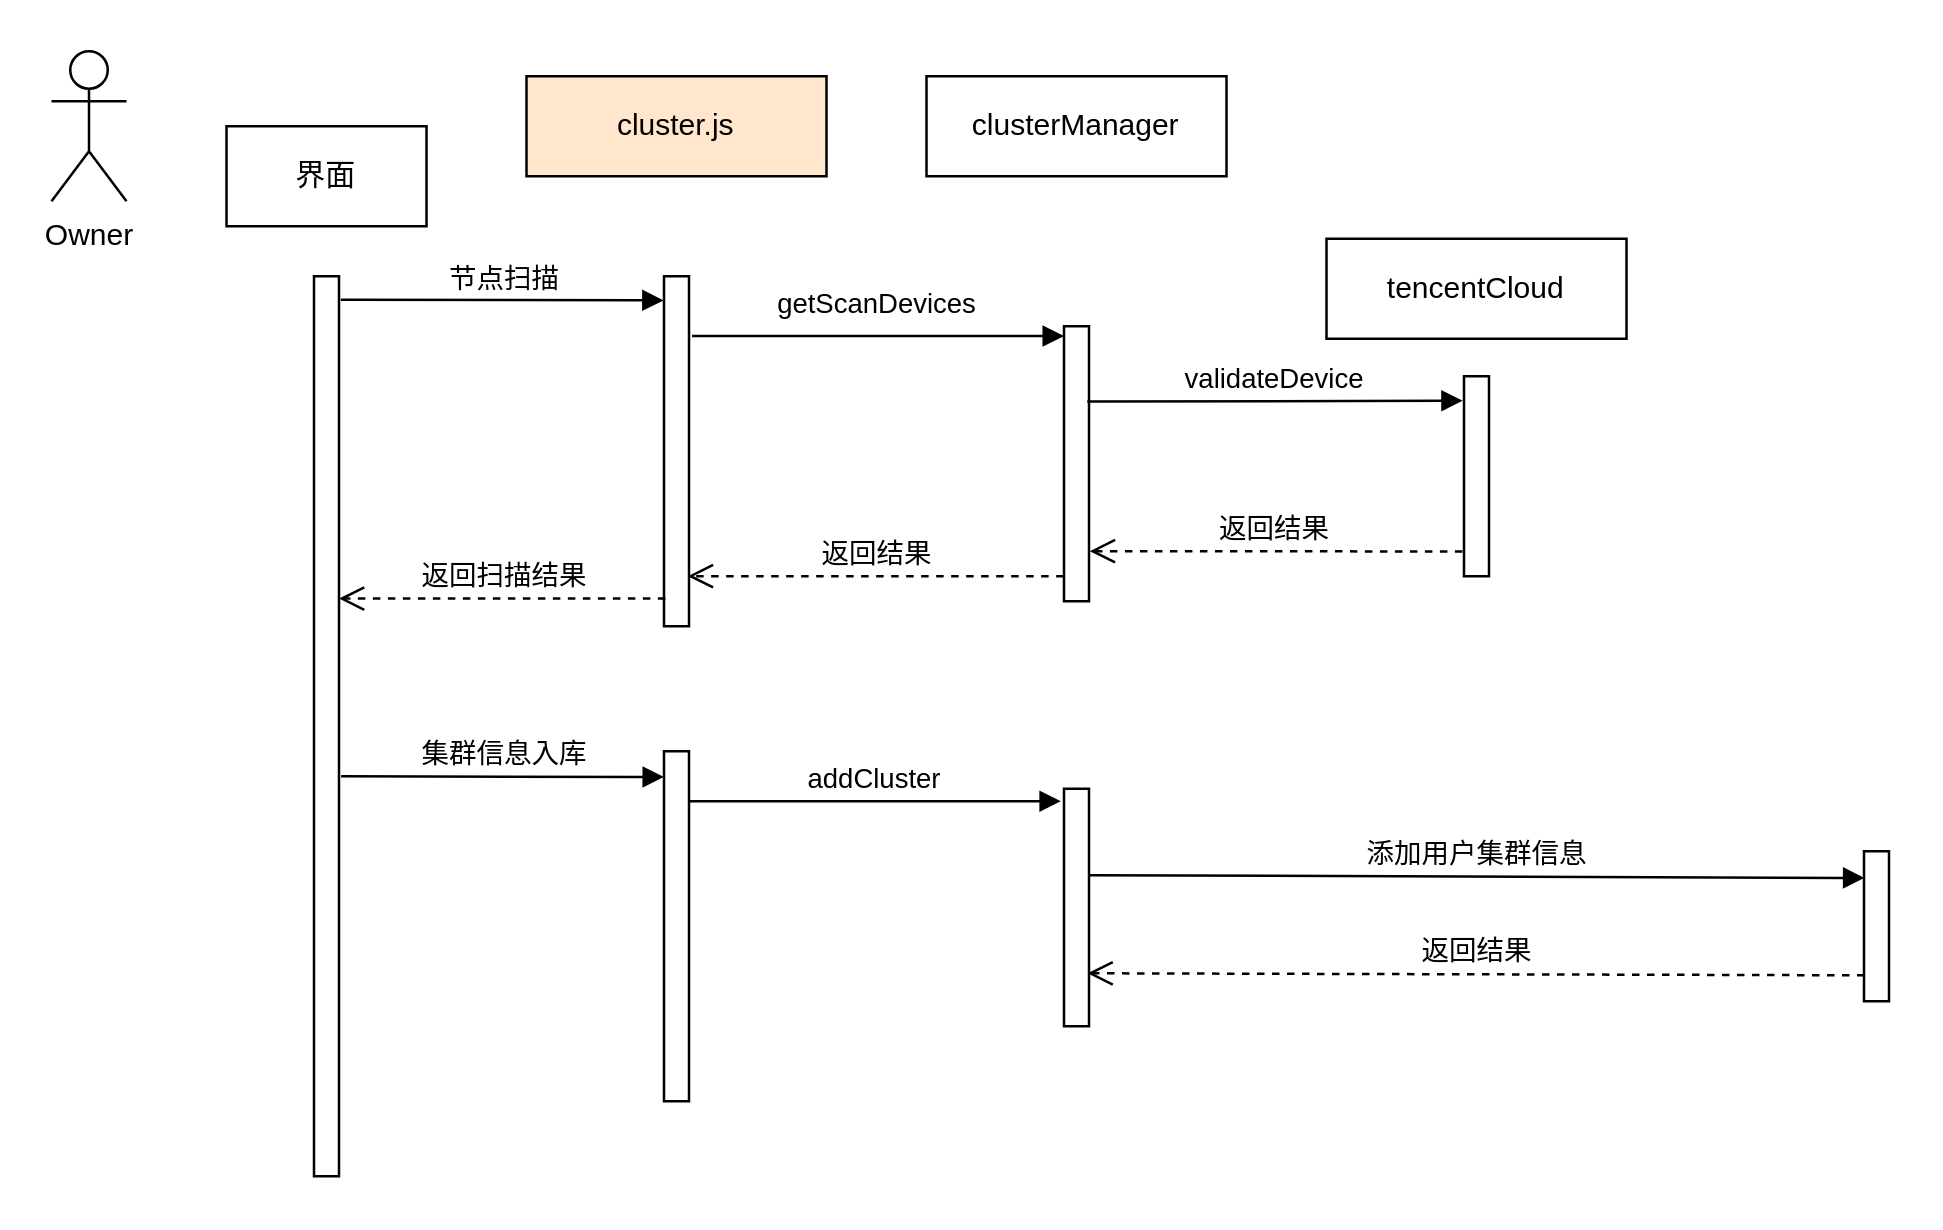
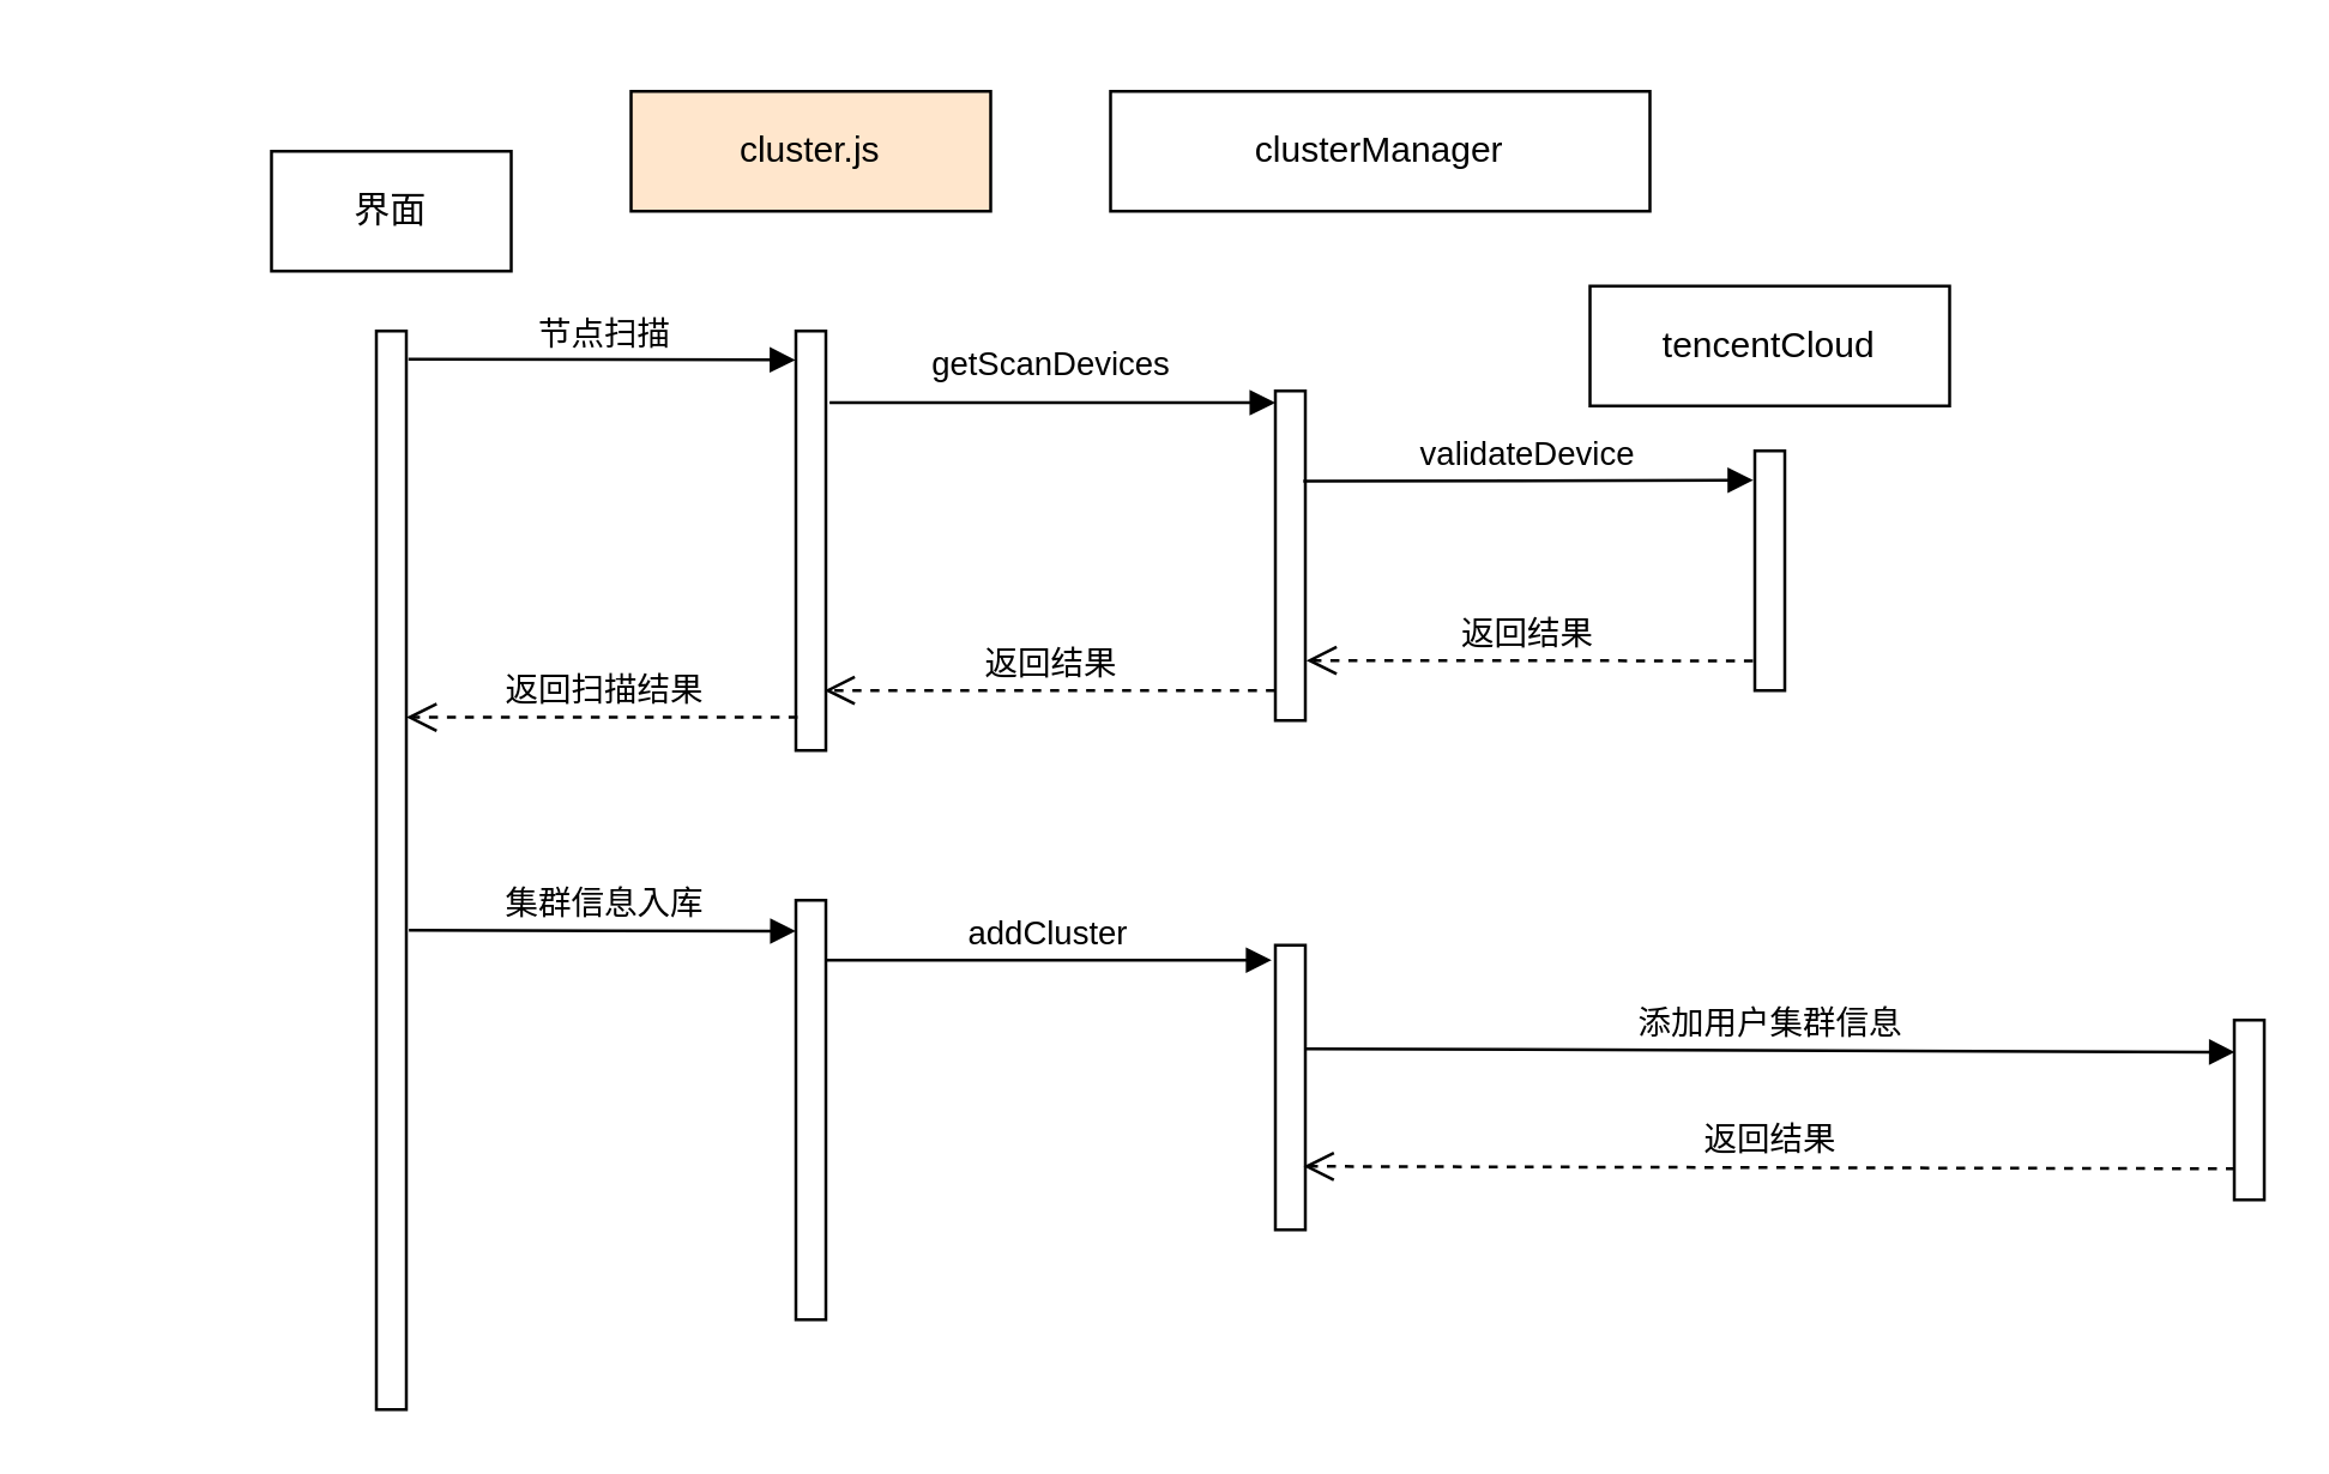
  <mxCell id="0" />
  <mxCell id="1" parent="0" />
  <mxCell id="2" value="界面" style="rounded=0;whiteSpace=wrap;html=1;" vertex="1" parent="1"><mxGeometry x="90" y="50" width="80" height="40" as="geometry" /></mxCell>
- <mxCell id="3" value="clusterManager" style="rounded=0;whiteSpace=wrap;html=1;" vertex="1" parent="1"><mxGeometry x="370" y="30" width="120" height="40" as="geometry" /></mxCell>
+ <mxCell id="3" value="clusterManager" style="rounded=0;whiteSpace=wrap;html=1;" vertex="1" parent="1"><mxGeometry x="370" y="30" width="180" height="40" as="geometry" /></mxCell>
  <mxCell id="4" value="cluster.js" style="rounded=0;whiteSpace=wrap;html=1;fillColor=#ffe6cc;" vertex="1" parent="1"><mxGeometry x="210" y="30" width="120" height="40" as="geometry" /></mxCell>
- <mxCell id="5" value="Owner" style="shape=umlActor;verticalLabelPosition=bottom;verticalAlign=top;html=1;outlineConnect=0;" vertex="1" parent="1"><mxGeometry x="20" y="20" width="30" height="60" as="geometry" /></mxCell>
  <mxCell id="6" value="" style="html=1;points=[];perimeter=orthogonalPerimeter;" vertex="1" parent="1"><mxGeometry x="125" y="110" width="10" height="360" as="geometry" /></mxCell>
  <mxCell id="7" value="" style="html=1;points=[];perimeter=orthogonalPerimeter;" vertex="1" parent="1"><mxGeometry x="265" y="110" width="10" height="140" as="geometry" /></mxCell>
  <mxCell id="8" value="节点扫描" style="html=1;verticalAlign=bottom;endArrow=block;rounded=0;exitX=1.071;exitY=0.026;exitDx=0;exitDy=0;exitPerimeter=0;entryX=-0.014;entryY=0.069;entryDx=0;entryDy=0;entryPerimeter=0;" edge="1" parent="1" source="6" target="7"><mxGeometry width="80" relative="1" as="geometry"><mxPoint x="170" y="189.58" as="sourcePoint" /><mxPoint x="250" y="130" as="targetPoint" /></mxGeometry></mxCell>
  <mxCell id="9" value="" style="html=1;points=[];perimeter=orthogonalPerimeter;" vertex="1" parent="1"><mxGeometry x="425" y="130" width="10" height="110" as="geometry" /></mxCell>
  <mxCell id="10" value="tencentCloud" style="rounded=0;whiteSpace=wrap;html=1;" vertex="1" parent="1"><mxGeometry x="530" y="95" width="120" height="40" as="geometry" /></mxCell>
  <mxCell id="11" value="getScanDevices" style="html=1;verticalAlign=bottom;endArrow=block;rounded=0;exitX=1.124;exitY=0.171;exitDx=0;exitDy=0;exitPerimeter=0;" edge="1" parent="1" source="7" target="9"><mxGeometry x="-0.008" y="4" width="80" relative="1" as="geometry"><mxPoint x="145.51" y="310" as="sourcePoint" /><mxPoint x="370" y="230" as="targetPoint" /><mxPoint as="offset" /></mxGeometry></mxCell>
  <mxCell id="12" value="" style="html=1;points=[];perimeter=orthogonalPerimeter;" vertex="1" parent="1"><mxGeometry x="585" y="150" width="10" height="80" as="geometry" /></mxCell>
  <mxCell id="13" value="validateDevice" style="html=1;verticalAlign=bottom;endArrow=block;rounded=0;entryX=-0.05;entryY=0.122;entryDx=0;entryDy=0;entryPerimeter=0;exitX=0.933;exitY=0.274;exitDx=0;exitDy=0;exitPerimeter=0;" edge="1" parent="1" source="9" target="12"><mxGeometry width="80" relative="1" as="geometry"><mxPoint x="470" y="130" as="sourcePoint" /><mxPoint x="570" y="180" as="targetPoint" /></mxGeometry></mxCell>
  <mxCell id="14" value="返回结果" style="html=1;verticalAlign=bottom;endArrow=open;dashed=1;endSize=8;rounded=0;exitX=-0.063;exitY=0.876;exitDx=0;exitDy=0;exitPerimeter=0;entryX=1.033;entryY=0.818;entryDx=0;entryDy=0;entryPerimeter=0;" edge="1" parent="1" source="12" target="9"><mxGeometry relative="1" as="geometry"><mxPoint x="530" y="310" as="sourcePoint" /><mxPoint x="460" y="200" as="targetPoint" /></mxGeometry></mxCell>
  <mxCell id="15" value="返回结果" style="html=1;verticalAlign=bottom;endArrow=open;dashed=1;endSize=8;rounded=0;exitX=-0.014;exitY=0.909;exitDx=0;exitDy=0;exitPerimeter=0;entryX=0.952;entryY=0.857;entryDx=0;entryDy=0;entryPerimeter=0;" edge="1" parent="1" source="9" target="7"><mxGeometry relative="1" as="geometry"><mxPoint x="359.04" y="340.1" as="sourcePoint" /><mxPoint x="210" y="340" as="targetPoint" /></mxGeometry></mxCell>
  <mxCell id="16" value="返回扫描结果" style="html=1;verticalAlign=bottom;endArrow=open;dashed=1;endSize=8;rounded=0;exitX=0.055;exitY=0.921;exitDx=0;exitDy=0;exitPerimeter=0;" edge="1" parent="1" source="7" target="6"><mxGeometry relative="1" as="geometry"><mxPoint x="320.34" y="320.01" as="sourcePoint" /><mxPoint x="150" y="250" as="targetPoint" /></mxGeometry></mxCell>
  <mxCell id="17" value="" style="html=1;points=[];perimeter=orthogonalPerimeter;" vertex="1" parent="1"><mxGeometry x="265" y="300" width="10" height="140" as="geometry" /></mxCell>
  <mxCell id="18" value="" style="html=1;points=[];perimeter=orthogonalPerimeter;" vertex="1" parent="1"><mxGeometry x="425" y="315" width="10" height="95" as="geometry" /></mxCell>
  <mxCell id="19" value="addCluster" style="html=1;verticalAlign=bottom;endArrow=block;rounded=0;exitX=1.124;exitY=0.171;exitDx=0;exitDy=0;exitPerimeter=0;" edge="1" parent="1"><mxGeometry width="80" relative="1" as="geometry"><mxPoint x="275" y="320" as="sourcePoint" /><mxPoint x="423.76" y="320" as="targetPoint" /></mxGeometry></mxCell>
  <mxCell id="20" value="集群信息入库" style="html=1;verticalAlign=bottom;endArrow=block;rounded=0;exitX=1.071;exitY=0.026;exitDx=0;exitDy=0;exitPerimeter=0;entryX=-0.014;entryY=0.069;entryDx=0;entryDy=0;entryPerimeter=0;" edge="1" parent="1"><mxGeometry width="80" relative="1" as="geometry"><mxPoint x="135.85" y="310" as="sourcePoint" /><mxPoint x="265" y="310.3" as="targetPoint" /></mxGeometry></mxCell>
  <mxCell id="21" value="" style="html=1;points=[];perimeter=orthogonalPerimeter;" vertex="1" parent="1"><mxGeometry x="745" y="340" width="10" height="60" as="geometry" /></mxCell>
  <mxCell id="22" value="添加用户集群信息" style="html=1;verticalAlign=bottom;endArrow=block;rounded=0;exitX=0.98;exitY=0.364;exitDx=0;exitDy=0;exitPerimeter=0;entryX=0.017;entryY=0.178;entryDx=0;entryDy=0;entryPerimeter=0;" edge="1" parent="1" source="18" target="21"><mxGeometry width="80" relative="1" as="geometry"><mxPoint x="490" y="500" as="sourcePoint" /><mxPoint x="638.76" y="500" as="targetPoint" /></mxGeometry></mxCell>
  <mxCell id="23" value="返回结果" style="html=1;verticalAlign=bottom;endArrow=open;dashed=1;endSize=8;rounded=0;entryX=0.94;entryY=0.777;entryDx=0;entryDy=0;entryPerimeter=0;exitX=0.02;exitY=0.827;exitDx=0;exitDy=0;exitPerimeter=0;" edge="1" parent="1" source="21" target="18"><mxGeometry relative="1" as="geometry"><mxPoint x="730" y="400" as="sourcePoint" /><mxPoint x="435.96" y="414" as="targetPoint" /></mxGeometry></mxCell>
